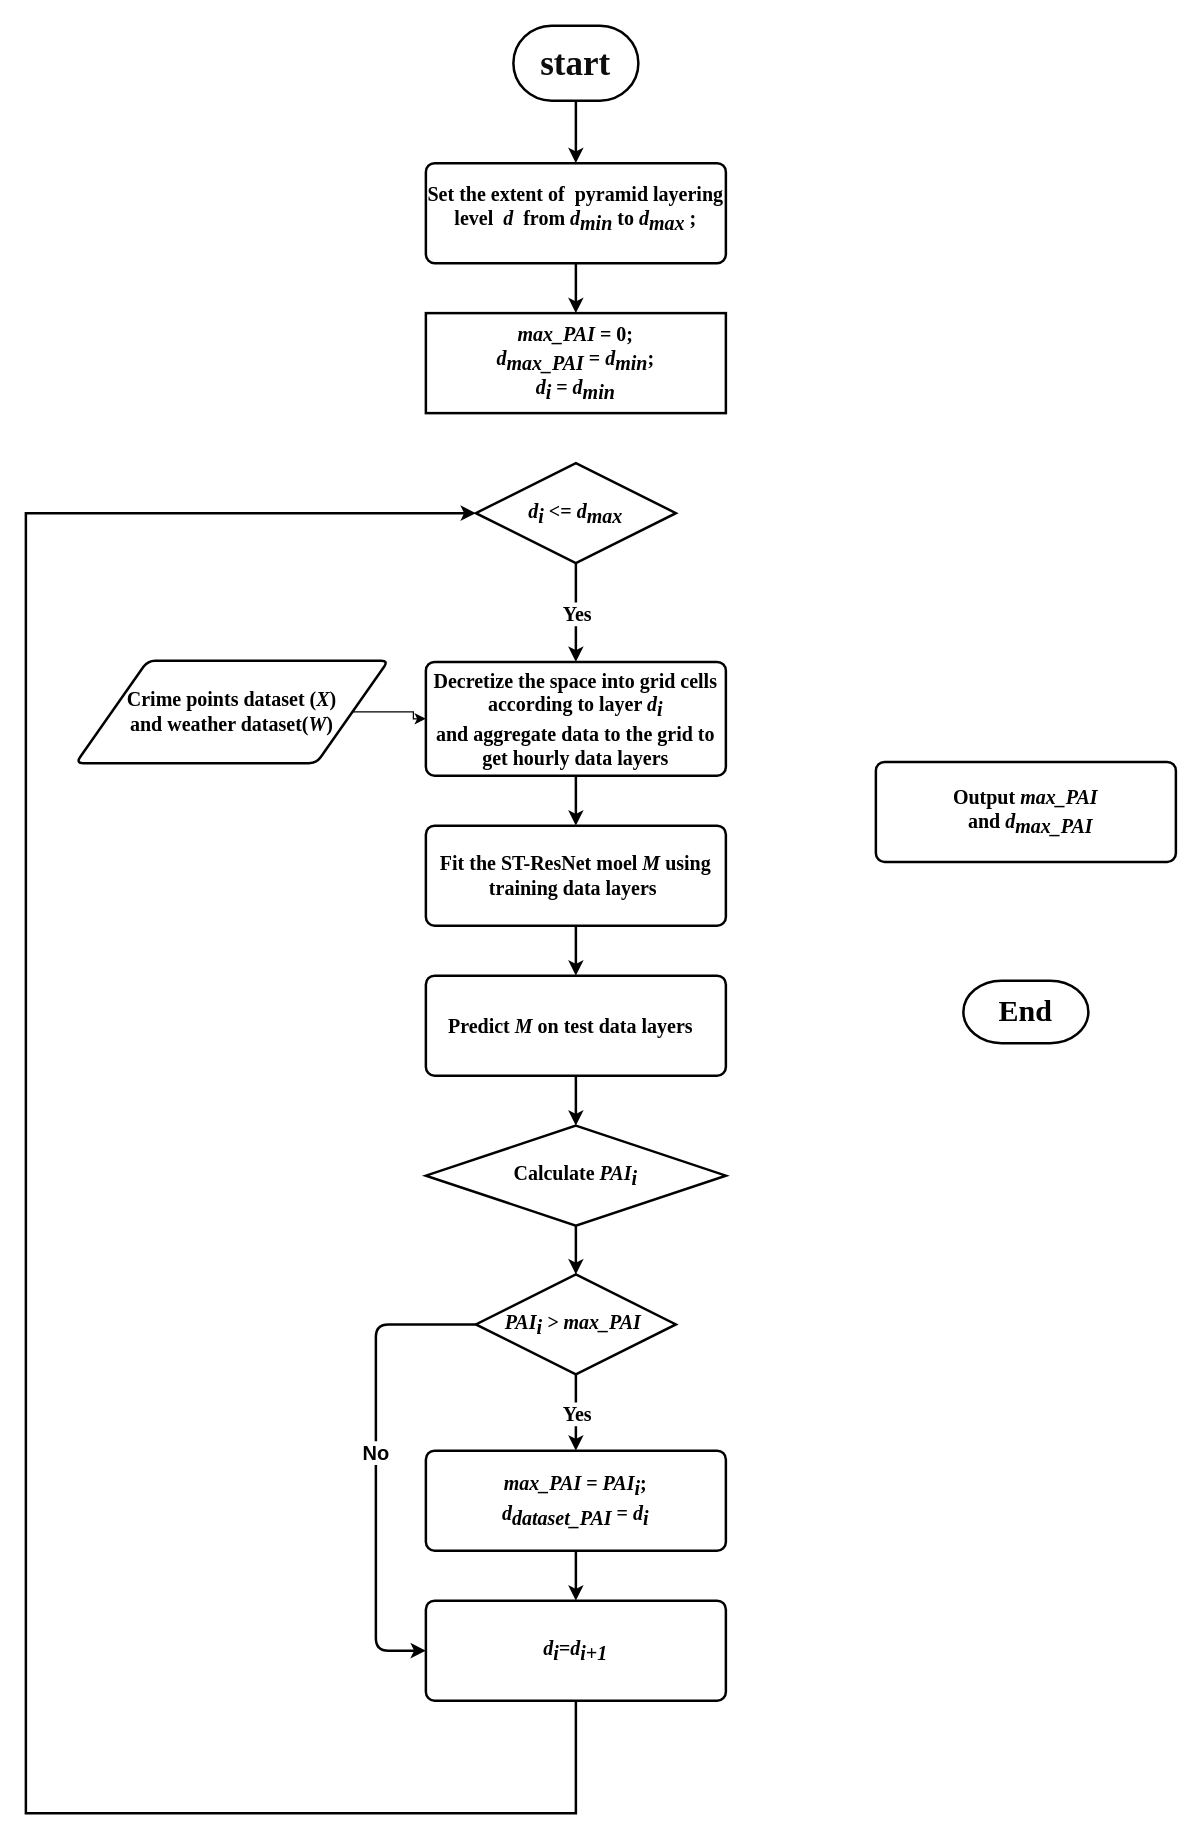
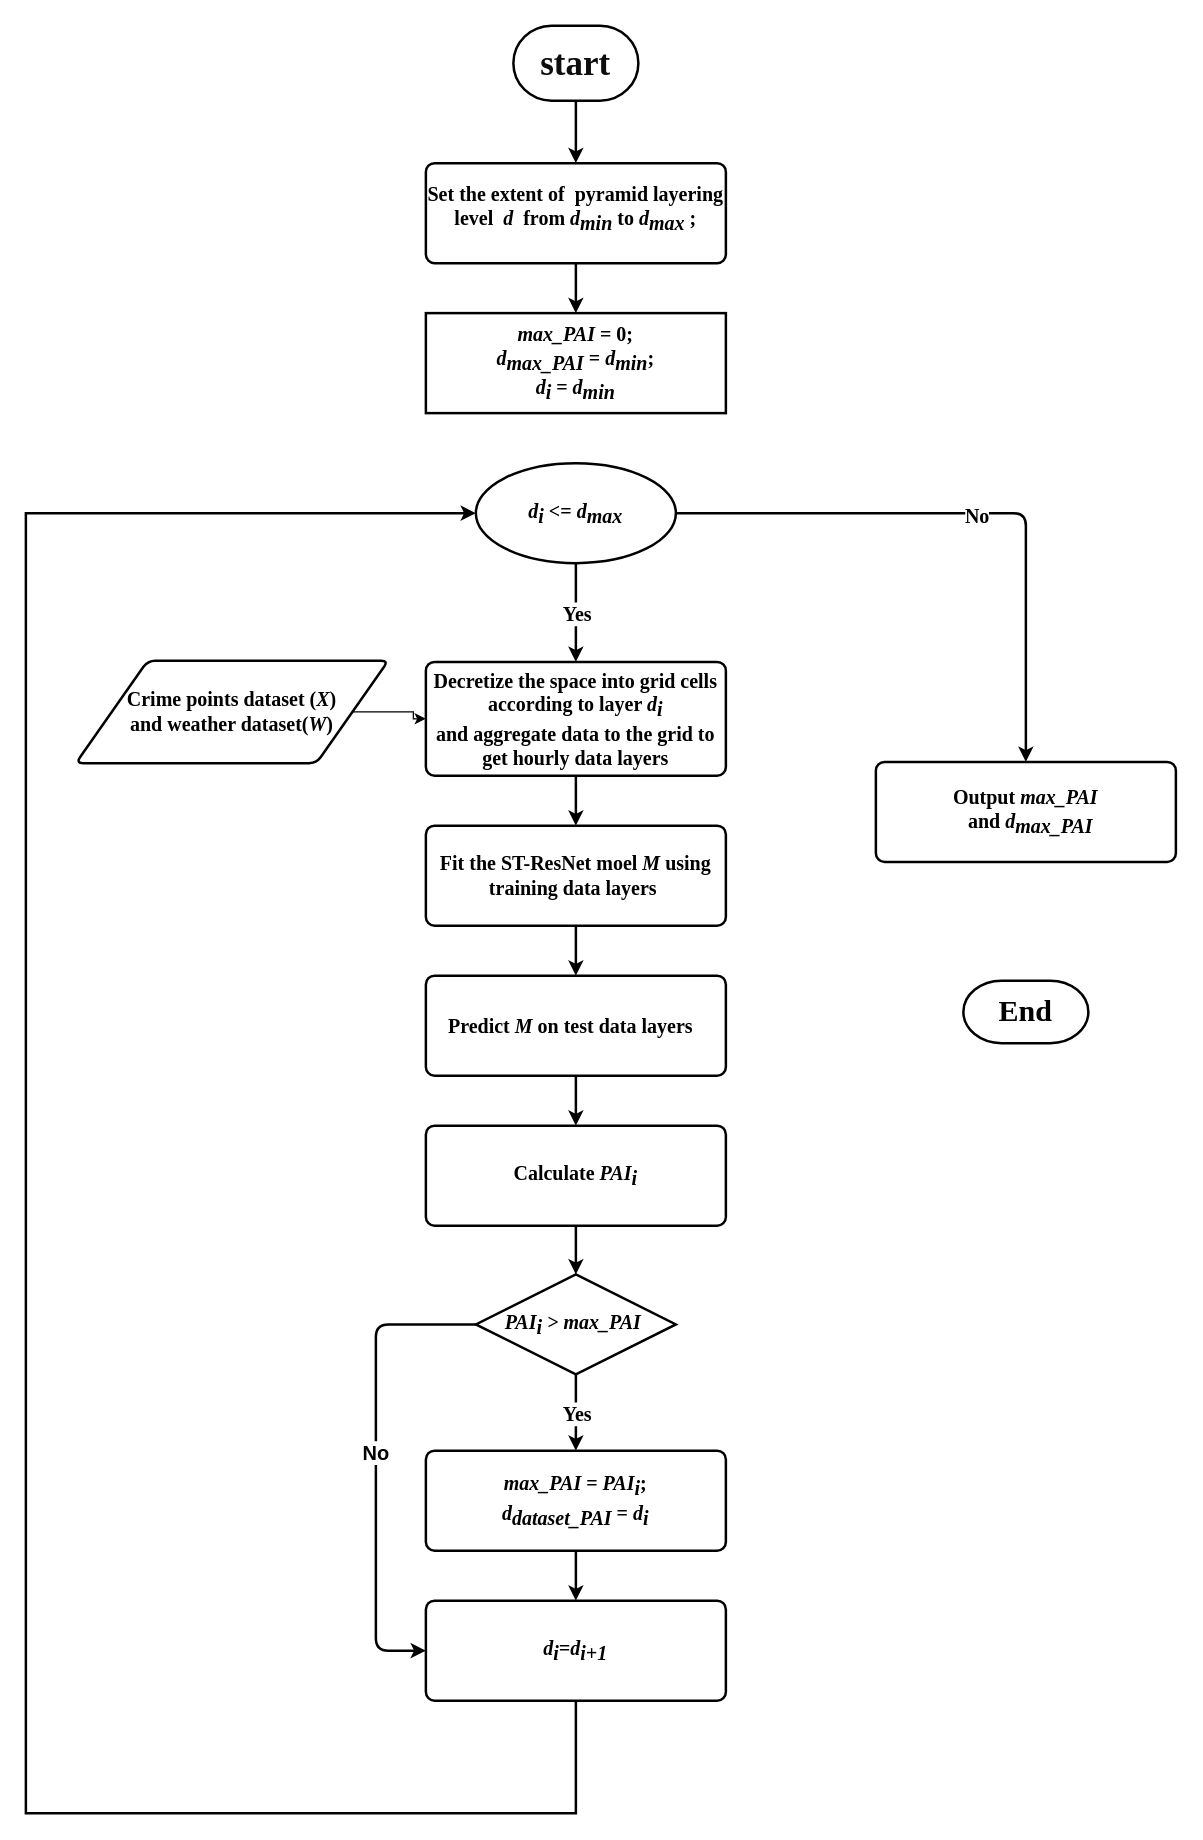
  <mxCell id="0" />
  <mxCell id="1" parent="0" />
  <mxCell id="2" value="start" style="strokeWidth=2;html=1;shape=mxgraph.flowchart.terminator;whiteSpace=wrap;fontSize=28;labelBackgroundColor=none;fontColor=#0D0D0D;fontFamily=Times New Roman;fontStyle=1" parent="1" vertex="1"><mxGeometry x="410" y="20" width="100" height="60" as="geometry" /></mxCell>
  <mxCell id="3" value="&lt;font style=&quot;font-size: 16px;&quot;&gt;&lt;br style=&quot;font-size: 16px;&quot;&gt;&lt;div style=&quot;font-size: 16px;&quot;&gt;&lt;span style=&quot;font-size: 16px;&quot;&gt;Set the extent of&amp;nbsp; pyramid layering level&amp;nbsp;&amp;nbsp;&lt;/span&gt;&lt;i style=&quot;font-size: 16px;&quot;&gt;d&amp;nbsp; &lt;/i&gt;&lt;span style=&quot;font-size: 16px;&quot;&gt;from &lt;i style=&quot;font-size: 16px;&quot;&gt;d&lt;sub style=&quot;font-size: 16px;&quot;&gt;min&lt;/sub&gt;&lt;/i&gt; to &lt;i style=&quot;font-size: 16px;&quot;&gt;d&lt;/i&gt;&lt;span style=&quot;font-style: italic; font-size: 16px;&quot;&gt;&lt;sub style=&quot;font-size: 16px;&quot;&gt;max&lt;/sub&gt;&amp;nbsp;&lt;/span&gt;;&lt;/span&gt;&lt;/div&gt;&lt;sup style=&quot;font-size: 16px;&quot;&gt;&lt;br style=&quot;font-size: 16px;&quot;&gt;&lt;/sup&gt;&lt;/font&gt;" style="rounded=1;whiteSpace=wrap;html=1;absoluteArcSize=1;arcSize=14;strokeWidth=2;fontFamily=Times New Roman;fontSize=16;align=center;fontStyle=1" parent="1" vertex="1"><mxGeometry x="340" y="130" width="240" height="80" as="geometry" /></mxCell>
  <mxCell id="4" style="edgeStyle=orthogonalEdgeStyle;rounded=0;orthogonalLoop=1;jettySize=auto;html=1;exitX=1;exitY=0.5;exitDx=0;exitDy=0;entryX=0;entryY=0.5;entryDx=0;entryDy=0;fontSize=16;fontFamily=Times New Roman;fontStyle=1" parent="1" source="5" target="7" edge="1"><mxGeometry relative="1" as="geometry" /></mxCell>
  <mxCell id="5" value="Crime points dataset (&lt;i style=&quot;font-size: 16px;&quot;&gt;X&lt;/i&gt;)&lt;br style=&quot;font-size: 16px;&quot;&gt;and weather dataset(&lt;i style=&quot;font-size: 16px;&quot;&gt;W&lt;/i&gt;)" style="shape=parallelogram;html=1;strokeWidth=2;perimeter=parallelogramPerimeter;whiteSpace=wrap;rounded=1;arcSize=12;size=0.23;fontSize=16;fontFamily=Times New Roman;fontStyle=1" parent="1" vertex="1"><mxGeometry x="60" y="528" width="250" height="82" as="geometry" /></mxCell>
  <mxCell id="6" value="&lt;i style=&quot;font-size: 16px;&quot;&gt;max_PAI&lt;/i&gt;&lt;span style=&quot;font-size: 16px;&quot;&gt;&lt;i style=&quot;font-size: 16px;&quot;&gt;&amp;nbsp;&lt;/i&gt;= 0;&lt;/span&gt;&lt;br style=&quot;font-size: 16px;&quot;&gt;&lt;span style=&quot;font-size: 16px;&quot;&gt;&lt;div style=&quot;font-size: 16px;&quot;&gt;&lt;i style=&quot;font-size: 16px;&quot;&gt;d&lt;/i&gt;&lt;i style=&quot;font-size: 16px;&quot;&gt;&lt;sub style=&quot;font-size: 16px;&quot;&gt;max_PAI&amp;nbsp;&lt;/sub&gt;&lt;/i&gt;=&amp;nbsp;&lt;i style=&quot;font-size: 16px;&quot;&gt;d&lt;sub style=&quot;font-size: 16px;&quot;&gt;min&lt;/sub&gt;&lt;/i&gt;;&lt;/div&gt;&lt;div style=&quot;font-size: 16px;&quot;&gt;&lt;i style=&quot;font-size: 16px;&quot;&gt;d&lt;sub style=&quot;font-size: 16px;&quot;&gt;i&lt;/sub&gt; &lt;/i&gt;= &lt;i style=&quot;font-size: 16px;&quot;&gt;d&lt;sub style=&quot;font-size: 16px;&quot;&gt;min&lt;/sub&gt;&lt;/i&gt;&lt;/div&gt;&lt;/span&gt;" style="whiteSpace=wrap;html=1;absoluteArcSize=1;arcSize=14;strokeWidth=2;fontSize=16;fontFamily=Times New Roman;align=center;fontStyle=1;rounded=0;" parent="1" vertex="1"><mxGeometry x="340" y="250" width="240" height="80" as="geometry" /></mxCell>
  <mxCell id="7" value="Decretize the space into grid cells according to layer &lt;i style=&quot;font-size: 16px;&quot;&gt;d&lt;sub style=&quot;font-size: 16px;&quot;&gt;i&lt;/sub&gt;&lt;/i&gt;&lt;br style=&quot;font-size: 16px;&quot;&gt;and aggregate data to the grid to get hourly data layers" style="rounded=1;whiteSpace=wrap;html=1;absoluteArcSize=1;arcSize=14;strokeWidth=2;fontSize=16;fontFamily=Times New Roman;fontStyle=1" parent="1" vertex="1"><mxGeometry x="340" y="529" width="240" height="91" as="geometry" /></mxCell>
  <mxCell id="8" value="Fit the ST-ResNet moel &lt;i style=&quot;font-size: 16px;&quot;&gt;M&lt;/i&gt; using training data layers&amp;nbsp;" style="rounded=1;whiteSpace=wrap;html=1;absoluteArcSize=1;arcSize=14;strokeWidth=2;fontSize=16;fontFamily=Times New Roman;fontStyle=1" parent="1" vertex="1"><mxGeometry x="340" y="660" width="240" height="80" as="geometry" /></mxCell>
  <mxCell id="9" value="Predict &lt;i style=&quot;font-size: 16px;&quot;&gt;M&lt;/i&gt; on test data layers&amp;nbsp;&amp;nbsp;" style="rounded=1;whiteSpace=wrap;html=1;absoluteArcSize=1;arcSize=14;strokeWidth=2;fontSize=16;fontFamily=Times New Roman;fontStyle=1" parent="1" vertex="1"><mxGeometry x="340" y="780" width="240" height="80" as="geometry" /></mxCell>
- <mxCell id="10" value="Calculate&amp;nbsp;&lt;span style=&quot;font-size: 16px;&quot;&gt;&lt;i style=&quot;font-size: 16px;&quot;&gt;PAI&lt;sub style=&quot;font-size: 16px;&quot;&gt;i&lt;/sub&gt;&lt;/i&gt;&lt;/span&gt;" style="rhombus;whiteSpace=wrap;html=1;absoluteArcSize=1;arcSize=14;strokeWidth=2;fontSize=16;fontFamily=Times New Roman;fontStyle=1;" parent="1" vertex="1"><mxGeometry x="340" y="900" width="240" height="80" as="geometry" /></mxCell>
+ <mxCell id="10" value="Calculate&amp;nbsp;&lt;span style=&quot;font-size: 16px;&quot;&gt;&lt;i style=&quot;font-size: 16px;&quot;&gt;PAI&lt;sub style=&quot;font-size: 16px;&quot;&gt;i&lt;/sub&gt;&lt;/i&gt;&lt;/span&gt;" style="rounded=1;whiteSpace=wrap;html=1;absoluteArcSize=1;arcSize=14;strokeWidth=2;fontSize=16;fontFamily=Times New Roman;fontStyle=1" parent="1" vertex="1"><mxGeometry x="340" y="900" width="240" height="80" as="geometry" /></mxCell>
  <mxCell id="11" value="" style="endArrow=classic;html=1;fontSize=16;exitX=0.5;exitY=1;exitDx=0;exitDy=0;exitPerimeter=0;entryX=0.5;entryY=0;entryDx=0;entryDy=0;fontFamily=Times New Roman;fontStyle=1;strokeWidth=2;" parent="1" source="2" target="3" edge="1"><mxGeometry width="50" height="50" relative="1" as="geometry"><mxPoint x="380" y="350" as="sourcePoint" /><mxPoint x="430" y="300" as="targetPoint" /></mxGeometry></mxCell>
  <mxCell id="12" value="" style="endArrow=classic;html=1;fontSize=16;exitX=0.5;exitY=1;exitDx=0;exitDy=0;entryX=0.5;entryY=0;entryDx=0;entryDy=0;fontFamily=Times New Roman;fontStyle=1;strokeWidth=2;" parent="1" source="3" target="6" edge="1"><mxGeometry width="50" height="50" relative="1" as="geometry"><mxPoint x="380" y="350" as="sourcePoint" /><mxPoint x="430" y="300" as="targetPoint" /></mxGeometry></mxCell>
  <mxCell id="13" value="" style="endArrow=classic;html=1;fontSize=16;entryX=0.5;entryY=0;entryDx=0;entryDy=0;exitX=0.5;exitY=1;exitDx=0;exitDy=0;fontFamily=Times New Roman;fontStyle=1;strokeWidth=2;" parent="1" source="7" target="8" edge="1"><mxGeometry width="50" height="50" relative="1" as="geometry"><mxPoint x="450" y="490" as="sourcePoint" /><mxPoint x="430" y="460" as="targetPoint" /></mxGeometry></mxCell>
  <mxCell id="14" value="" style="endArrow=classic;html=1;fontSize=16;entryX=0.5;entryY=0;entryDx=0;entryDy=0;exitX=0.5;exitY=1;exitDx=0;exitDy=0;fontFamily=Times New Roman;fontStyle=1;strokeWidth=2;" parent="1" source="8" target="9" edge="1"><mxGeometry width="50" height="50" relative="1" as="geometry"><mxPoint x="440" y="620" as="sourcePoint" /><mxPoint x="430" y="630" as="targetPoint" /></mxGeometry></mxCell>
  <mxCell id="15" value="" style="endArrow=classic;html=1;fontSize=16;exitX=0.5;exitY=1;exitDx=0;exitDy=0;entryX=0.5;entryY=0;entryDx=0;entryDy=0;fontFamily=Times New Roman;fontStyle=1;strokeWidth=2;" parent="1" source="9" target="10" edge="1"><mxGeometry width="50" height="50" relative="1" as="geometry"><mxPoint x="380" y="760" as="sourcePoint" /><mxPoint x="430" y="710" as="targetPoint" /></mxGeometry></mxCell>
  <mxCell id="16" style="edgeStyle=orthogonalEdgeStyle;rounded=0;orthogonalLoop=1;jettySize=auto;html=1;entryX=0;entryY=0.5;entryDx=0;entryDy=0;exitX=0.5;exitY=1;exitDx=0;exitDy=0;fontSize=16;fontStyle=1;strokeWidth=2;" parent="1" source="28" target="24" edge="1"><mxGeometry relative="1" as="geometry"><mxPoint x="20" y="360" as="targetPoint" /><mxPoint x="230" y="1310" as="sourcePoint" /><Array as="points"><mxPoint x="460" y="1450" /><mxPoint x="20" y="1450" /><mxPoint x="20" y="410" /></Array></mxGeometry></mxCell>
  <mxCell id="17" value="&lt;i style=&quot;font-size: 16px&quot;&gt;PAI&lt;sub style=&quot;font-size: 16px&quot;&gt;i&amp;nbsp;&lt;/sub&gt;&amp;gt;&amp;nbsp;&lt;/i&gt;&lt;i style=&quot;font-size: 16px&quot;&gt;max_PAI&lt;/i&gt;&lt;i style=&quot;font-size: 16px&quot;&gt;&lt;sub style=&quot;font-size: 16px&quot;&gt;&amp;nbsp;&lt;/sub&gt;&lt;/i&gt;" style="strokeWidth=2;html=1;shape=mxgraph.flowchart.decision;whiteSpace=wrap;fontSize=16;fontFamily=Times New Roman;fontStyle=1" parent="1" vertex="1"><mxGeometry x="380" y="1019" width="160" height="80" as="geometry" /></mxCell>
  <mxCell id="18" value="" style="endArrow=classic;html=1;fontSize=16;exitX=0.5;exitY=1;exitDx=0;exitDy=0;fontFamily=Times New Roman;entryX=0.5;entryY=0;entryDx=0;entryDy=0;entryPerimeter=0;fontStyle=1;strokeWidth=2;" parent="1" source="10" target="17" edge="1"><mxGeometry width="50" height="50" relative="1" as="geometry"><mxPoint x="380" y="930" as="sourcePoint" /><mxPoint x="610" y="990" as="targetPoint" /></mxGeometry></mxCell>
  <mxCell id="19" value="" style="endArrow=classic;html=1;fontSize=16;exitX=0.5;exitY=1;exitDx=0;exitDy=0;exitPerimeter=0;fontFamily=Times New Roman;entryX=0.5;entryY=0;entryDx=0;entryDy=0;fontStyle=1;strokeWidth=2;" parent="1" source="17" target="27" edge="1"><mxGeometry relative="1" as="geometry"><mxPoint x="330" y="1061" as="sourcePoint" /><mxPoint x="460" y="1170" as="targetPoint" /></mxGeometry></mxCell>
  <mxCell id="20" value="Yes" style="edgeLabel;resizable=0;html=1;align=center;verticalAlign=middle;fontFamily=Times New Roman;fontSize=16;fontStyle=1" parent="19" connectable="0" vertex="1"><mxGeometry relative="1" as="geometry" /></mxCell>
+ <mxCell id="21" value="" style="endArrow=classic;html=1;fontSize=16;fontFamily=Times New Roman;exitX=1;exitY=0.5;exitDx=0;exitDy=0;entryX=0.5;entryY=0;entryDx=0;entryDy=0;fontStyle=1;strokeWidth=2;" parent="1" source="24" target="32" edge="1"><mxGeometry relative="1" as="geometry"><mxPoint x="640" y="280" as="sourcePoint" /><mxPoint x="740" y="690" as="targetPoint" /><Array as="points"><mxPoint x="820" y="410" /></Array></mxGeometry></mxCell>
+ <mxCell id="22" value="No" style="edgeLabel;resizable=0;html=1;align=center;verticalAlign=middle;fontFamily=Times New Roman;fontSize=16;fontStyle=1" parent="21" connectable="0" vertex="1"><mxGeometry relative="1" as="geometry"><mxPoint y="1" as="offset" /></mxGeometry></mxCell>
  <mxCell id="23" value="End" style="strokeWidth=2;html=1;shape=mxgraph.flowchart.terminator;whiteSpace=wrap;fontSize=24;fontFamily=Times New Roman;fontStyle=1" parent="1" vertex="1"><mxGeometry x="770" y="784" width="100" height="50" as="geometry" /></mxCell>
- <mxCell id="24" value="&lt;font face=&quot;Times New Roman&quot; style=&quot;font-size: 16px;&quot;&gt;&lt;i style=&quot;font-size: 16px;&quot;&gt;d&lt;sub style=&quot;font-size: 16px;&quot;&gt;i&amp;nbsp;&lt;/sub&gt;&lt;/i&gt;&amp;lt;=&amp;nbsp;&lt;i style=&quot;font-size: 16px;&quot;&gt;d&lt;sub style=&quot;font-size: 16px;&quot;&gt;max&lt;/sub&gt;&lt;/i&gt;&lt;/font&gt;" style="rhombus;whiteSpace=wrap;html=1;fontSize=16;fontStyle=1;strokeWidth=2;" parent="1" vertex="1"><mxGeometry x="380" y="370" width="160" height="80" as="geometry" /></mxCell>
+ <mxCell id="24" value="&lt;font face=&quot;Times New Roman&quot; style=&quot;font-size: 16px;&quot;&gt;&lt;i style=&quot;font-size: 16px;&quot;&gt;d&lt;sub style=&quot;font-size: 16px;&quot;&gt;i&amp;nbsp;&lt;/sub&gt;&lt;/i&gt;&amp;lt;=&amp;nbsp;&lt;i style=&quot;font-size: 16px;&quot;&gt;d&lt;sub style=&quot;font-size: 16px;&quot;&gt;max&lt;/sub&gt;&lt;/i&gt;&lt;/font&gt;" style="ellipse;whiteSpace=wrap;html=1;fontSize=16;fontStyle=1;strokeWidth=2;" parent="1" vertex="1"><mxGeometry x="380" y="370" width="160" height="80" as="geometry" /></mxCell>
  <mxCell id="25" value="" style="endArrow=classic;html=1;fontSize=16;exitX=0.5;exitY=1;exitDx=0;exitDy=0;fontFamily=Times New Roman;fontStyle=1;strokeWidth=2;" parent="1" source="24" target="7" edge="1"><mxGeometry relative="1" as="geometry"><mxPoint x="579.31" y="828" as="sourcePoint" /><mxPoint x="579.31" y="889" as="targetPoint" /></mxGeometry></mxCell>
  <mxCell id="26" value="Yes" style="edgeLabel;resizable=0;html=1;align=center;verticalAlign=middle;fontFamily=Times New Roman;fontSize=16;fontStyle=1" parent="25" connectable="0" vertex="1"><mxGeometry relative="1" as="geometry" /></mxCell>
  <mxCell id="27" value="&lt;i style=&quot;font-size: 16px;&quot;&gt;max_PAI&lt;/i&gt;&lt;span style=&quot;font-size: 16px;&quot;&gt;&lt;i style=&quot;font-size: 16px;&quot;&gt;&amp;nbsp;&lt;/i&gt;=&amp;nbsp;&lt;/span&gt;&lt;i style=&quot;font-size: 16px;&quot;&gt;PAI&lt;sub style=&quot;font-size: 16px;&quot;&gt;i&lt;/sub&gt;&lt;/i&gt;&lt;span style=&quot;font-size: 16px;&quot;&gt;;&lt;/span&gt;&lt;br style=&quot;font-size: 16px;&quot;&gt;&lt;span style=&quot;font-size: 16px;&quot;&gt;&lt;i style=&quot;font-size: 16px;&quot;&gt;d&lt;/i&gt;&lt;i style=&quot;font-size: 16px;&quot;&gt;&lt;sub style=&quot;font-size: 16px;&quot;&gt;dataset_PAI&amp;nbsp;&lt;/sub&gt;&lt;/i&gt;=&amp;nbsp;&lt;i style=&quot;font-size: 16px;&quot;&gt;d&lt;sub style=&quot;font-size: 16px;&quot;&gt;i&lt;/sub&gt;&lt;/i&gt;&lt;/span&gt;&lt;span style=&quot;font-size: 16px;&quot;&gt;&lt;i style=&quot;font-size: 16px;&quot;&gt;&lt;sub style=&quot;font-size: 16px;&quot;&gt;&lt;br style=&quot;font-size: 16px;&quot;&gt;&lt;/sub&gt;&lt;/i&gt;&lt;/span&gt;" style="rounded=1;whiteSpace=wrap;html=1;absoluteArcSize=1;arcSize=14;strokeWidth=2;fontSize=16;fontFamily=Times New Roman;fontStyle=1" parent="1" vertex="1"><mxGeometry x="340" y="1160" width="240" height="80" as="geometry" /></mxCell>
  <mxCell id="28" value="&lt;span style=&quot;font-size: 16px;&quot;&gt;&lt;i style=&quot;font-size: 16px;&quot;&gt;d&lt;sub style=&quot;font-size: 16px;&quot;&gt;i&lt;/sub&gt;=d&lt;sub style=&quot;font-size: 16px;&quot;&gt;i+1&lt;/sub&gt;&lt;br style=&quot;font-size: 16px;&quot;&gt;&lt;/i&gt;&lt;/span&gt;" style="rounded=1;whiteSpace=wrap;html=1;absoluteArcSize=1;arcSize=14;strokeWidth=2;fontSize=16;fontFamily=Times New Roman;fontStyle=1" parent="1" vertex="1"><mxGeometry x="340" y="1280" width="240" height="80" as="geometry" /></mxCell>
  <mxCell id="29" value="" style="endArrow=classic;html=1;exitX=0.5;exitY=1;exitDx=0;exitDy=0;fontSize=16;fontStyle=1;strokeWidth=2;" parent="1" source="27" target="28" edge="1"><mxGeometry width="50" height="50" relative="1" as="geometry"><mxPoint x="460" y="1350" as="sourcePoint" /><mxPoint x="510" y="1300" as="targetPoint" /></mxGeometry></mxCell>
  <mxCell id="30" value="" style="endArrow=classic;html=1;exitX=0;exitY=0.5;exitDx=0;exitDy=0;exitPerimeter=0;entryX=0;entryY=0.5;entryDx=0;entryDy=0;fontSize=16;fontStyle=1;strokeWidth=2;" parent="1" source="17" target="28" edge="1"><mxGeometry relative="1" as="geometry"><mxPoint x="380" y="1190" as="sourcePoint" /><mxPoint x="460" y="1250" as="targetPoint" /><Array as="points"><mxPoint x="300" y="1059" /><mxPoint x="300" y="1320" /></Array></mxGeometry></mxCell>
  <mxCell id="31" value="No" style="edgeLabel;html=1;align=center;verticalAlign=middle;resizable=0;points=[];fontSize=16;fontStyle=1" parent="30" vertex="1" connectable="0"><mxGeometry x="-0.042" y="-1" relative="1" as="geometry"><mxPoint as="offset" /></mxGeometry></mxCell>
  <mxCell id="32" value="Output&amp;nbsp;&lt;i style=&quot;font-size: 16px;&quot;&gt;max_PAI&lt;/i&gt;&lt;br style=&quot;font-size: 16px;&quot;&gt;&amp;nbsp; and&amp;nbsp;&lt;i style=&quot;font-size: 16px;&quot;&gt;d&lt;/i&gt;&lt;i style=&quot;font-size: 16px;&quot;&gt;&lt;sub style=&quot;font-size: 16px;&quot;&gt;max_PAI&lt;/sub&gt;&lt;/i&gt;" style="rounded=1;whiteSpace=wrap;html=1;absoluteArcSize=1;arcSize=14;strokeWidth=2;fontSize=16;fontFamily=Times New Roman;fontStyle=1" parent="1" vertex="1"><mxGeometry x="700" y="609" width="240" height="80" as="geometry" /></mxCell>
